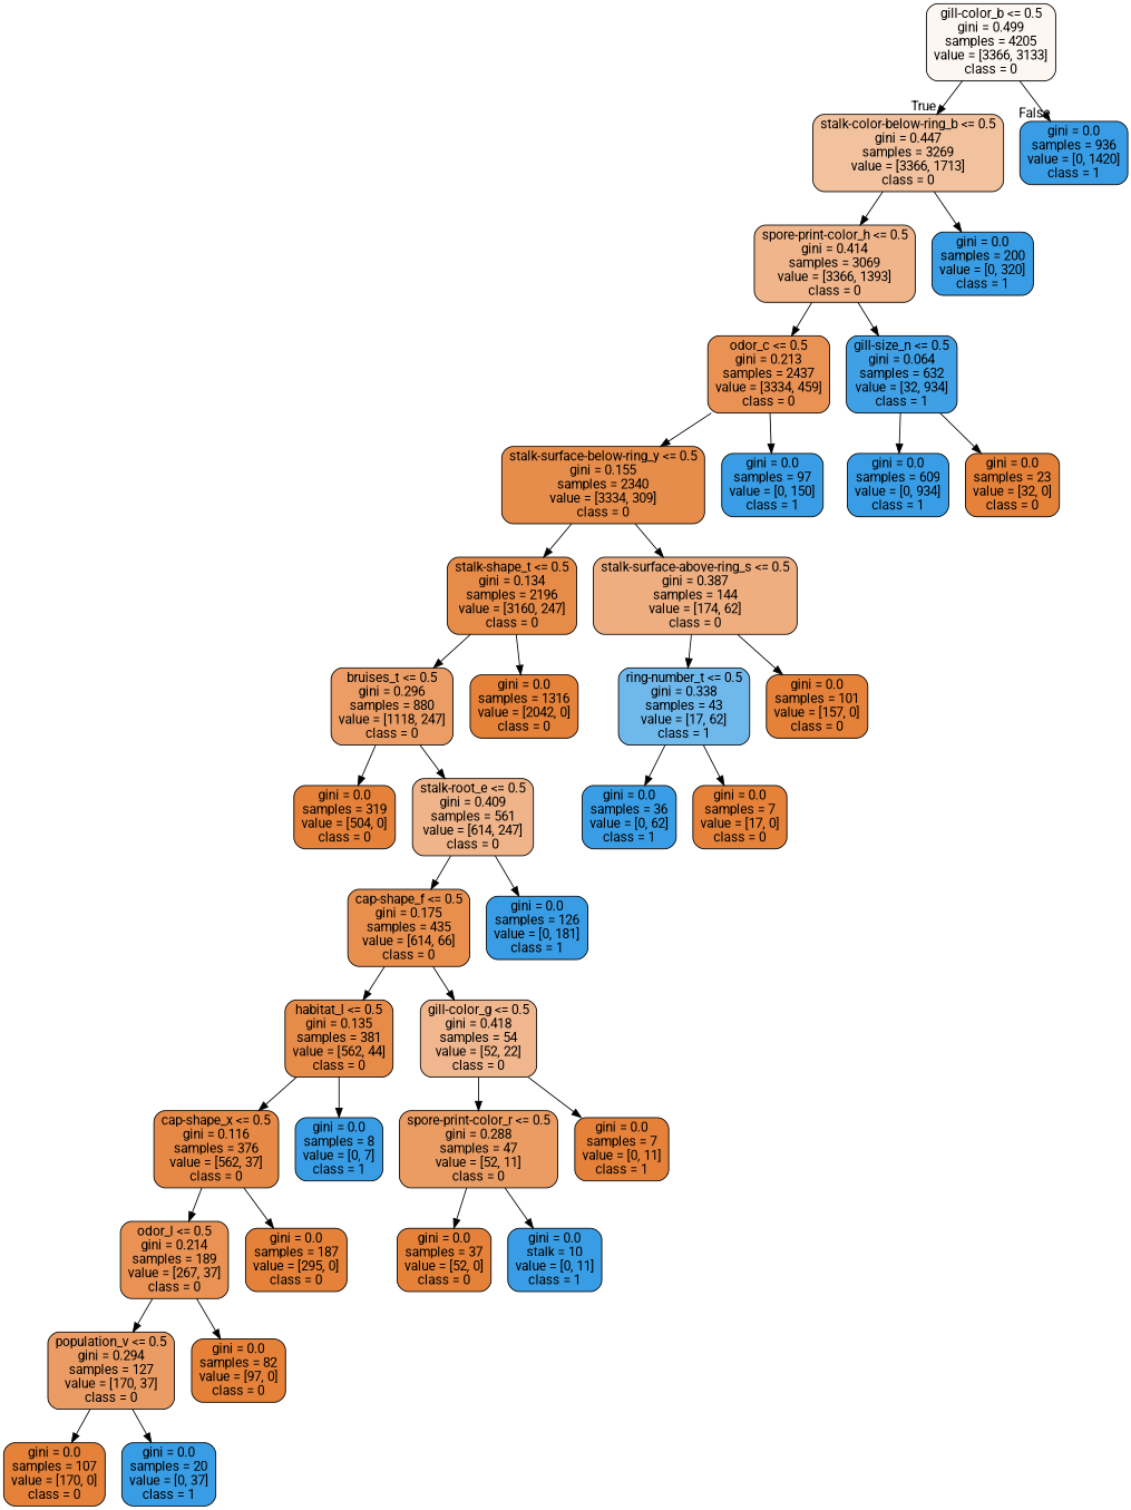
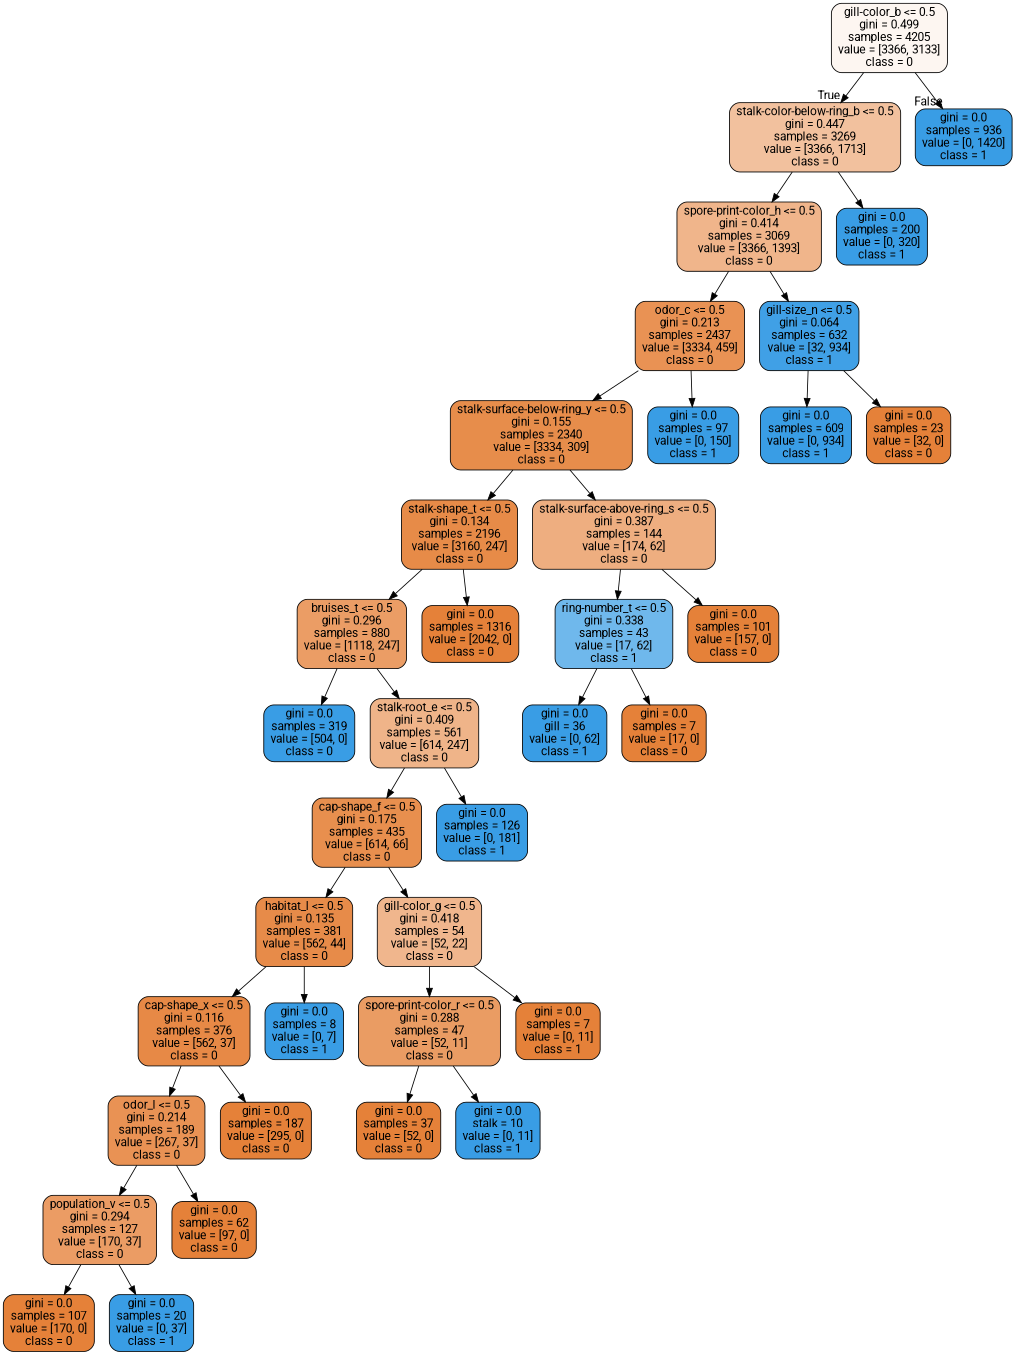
  digraph {
    fontname=Roboto
    node [color=black fillcolor="#e58139" fontname=Roboto shape=box style="filled, rounded"]
    edge [fontname=Roboto]
    n1 [fillcolor="#fdf6f1" label="gill-color_b <= 0.5\ngini = 0.499\nsamples = 4205\nvalue = [3366, 3133]\nclass = 0"]
    n2 [fillcolor="#f2c19e" label="stalk-color-below-ring_b <= 0.5\ngini = 0.447\nsamples = 3269\nvalue = [3366, 1713]\nclass = 0"]
    n3 [fillcolor="#399de5" label="gini = 0.0\nsamples = 936\nvalue = [0, 1420]\nclass = 1"]
    n4 [fillcolor="#f0b58b" label="spore-print-color_h <= 0.5\ngini = 0.414\nsamples = 3069\nvalue = [3366, 1393]\nclass = 0"]
    n5 [fillcolor="#399de5" label="gini = 0.0\nsamples = 200\nvalue = [0, 320]\nclass = 1"]
    n6 [fillcolor="#e99254" label="odor_c <= 0.5\ngini = 0.213\nsamples = 2437\nvalue = [3334, 459]\nclass = 0"]
    n7 [fillcolor="#40a0e6" label="gill-size_n <= 0.5\ngini = 0.064\nsamples = 632\nvalue = [32, 934]\nclass = 1"]
    n8 [fillcolor="#e78d4b" label="stalk-surface-below-ring_y <= 0.5\ngini = 0.155\nsamples = 2340\nvalue = [3334, 309]\nclass = 0"]
    n9 [fillcolor="#399de5" label="gini = 0.0\nsamples = 97\nvalue = [0, 150]\nclass = 1"]
    n10 [fillcolor="#399de5" label="gini = 0.0\nsamples = 609\nvalue = [0, 934]\nclass = 1"]
    n11 [label="gini = 0.0\nsamples = 23\nvalue = [32, 0]\nclass = 0"]
    n12 [fillcolor="#e78b48" label="stalk-shape_t <= 0.5\ngini = 0.134\nsamples = 2196\nvalue = [3160, 247]\nclass = 0"]
    n13 [fillcolor="#eeae80" label="stalk-surface-above-ring_s <= 0.5\ngini = 0.387\nsamples = 144\nvalue = [174, 62]\nclass = 0"]
    n14 [fillcolor="#eb9d65" label="bruises_t <= 0.5\ngini = 0.296\nsamples = 880\nvalue = [1118, 247]\nclass = 0"]
    n15 [label="gini = 0.0\nsamples = 1316\nvalue = [2042, 0]\nclass = 0"]
    n16 [fillcolor="#6fb8ec" label="ring-number_t <= 0.5\ngini = 0.338\nsamples = 43\nvalue = [17, 62]\nclass = 1"]
    n17 [label="gini = 0.0\nsamples = 101\nvalue = [157, 0]\nclass = 0"]
-   n18 [label="gini = 0.0\nsamples = 319\nvalue = [504, 0]\nclass = 0"]
+   n18 [fillcolor="#399de5" label="gini = 0.0\nsamples = 319\nvalue = [504, 0]\nclass = 0"]
    n19 [fillcolor="#efb489" label="stalk-root_e <= 0.5\ngini = 0.409\nsamples = 561\nvalue = [614, 247]\nclass = 0"]
    n20 [fillcolor="#e88f4e" label="cap-shape_f <= 0.5\ngini = 0.175\nsamples = 435\nvalue = [614, 66]\nclass = 0"]
    n21 [fillcolor="#399de5" label="gini = 0.0\nsamples = 126\nvalue = [0, 181]\nclass = 1"]
    n22 [fillcolor="#e78b49" label="habitat_l <= 0.5\ngini = 0.135\nsamples = 381\nvalue = [562, 44]\nclass = 0"]
    n23 [fillcolor="#f0b68d" label="gill-color_g <= 0.5\ngini = 0.418\nsamples = 54\nvalue = [52, 22]\nclass = 0"]
    n24 [fillcolor="#e78946" label="cap-shape_x <= 0.5\ngini = 0.116\nsamples = 376\nvalue = [562, 37]\nclass = 0"]
    n25 [fillcolor="#399de5" label="gini = 0.0\nsamples = 8\nvalue = [0, 7]\nclass = 1"]
    n26 [fillcolor="#ea9c63" label="spore-print-color_r <= 0.5\ngini = 0.288\nsamples = 47\nvalue = [52, 11]\nclass = 0"]
    n27 [label="gini = 0.0\nsamples = 7\nvalue = [0, 11]\nclass = 1"]
    n28 [fillcolor="#e99254" label="odor_l <= 0.5\ngini = 0.214\nsamples = 189\nvalue = [267, 37]\nclass = 0"]
    n29 [label="gini = 0.0\nsamples = 187\nvalue = [295, 0]\nclass = 0"]
    n30 [fillcolor="#eb9c64" label="population_v <= 0.5\ngini = 0.294\nsamples = 127\nvalue = [170, 37]\nclass = 0"]
-   n31 [label="gini = 0.0\nsamples = 82\nvalue = [97, 0]\nclass = 0"]
+   n31 [label="gini = 0.0\nsamples = 62\nvalue = [97, 0]\nclass = 0"]
    n32 [label="gini = 0.0\nsamples = 107\nvalue = [170, 0]\nclass = 0"]
    n33 [fillcolor="#399de5" label="gini = 0.0\nsamples = 20\nvalue = [0, 37]\nclass = 1"]
    n34 [label="gini = 0.0\nsamples = 37\nvalue = [52, 0]\nclass = 0"]
    n35 [fillcolor="#399de5" label="gini = 0.0\nstalk = 10\nvalue = [0, 11]\nclass = 1"]
-   n36 [fillcolor="#399de5" label="gini = 0.0\nsamples = 36\nvalue = [0, 62]\nclass = 1"]
+   n36 [fillcolor="#399de5" label="gini = 0.0\ngill = 36\nvalue = [0, 62]\nclass = 1"]
    n37 [label="gini = 0.0\nsamples = 7\nvalue = [17, 0]\nclass = 0"]
    n1 -> n2 [headlabel=True labelangle=45 labeldistance=2.5]
    n1 -> n3 [headlabel=False labelangle=-45 labeldistance=2.5]
    n2 -> n4
    n2 -> n5
    n4 -> n6
    n4 -> n7
    n6 -> n8
    n6 -> n9
    n7 -> n10
    n7 -> n11
    n8 -> n12
    n8 -> n13
    n12 -> n14
    n12 -> n15
    n13 -> n16
    n13 -> n17
    n14 -> n18
    n14 -> n19
    n16 -> n36
    n16 -> n37
    n19 -> n20
    n19 -> n21
    n20 -> n22
    n20 -> n23
    n22 -> n24
    n22 -> n25
    n23 -> n26
    n23 -> n27
    n24 -> n28
    n24 -> n29
    n26 -> n34
    n26 -> n35
    n28 -> n30
    n28 -> n31
    n30 -> n32
    n30 -> n33
  }
